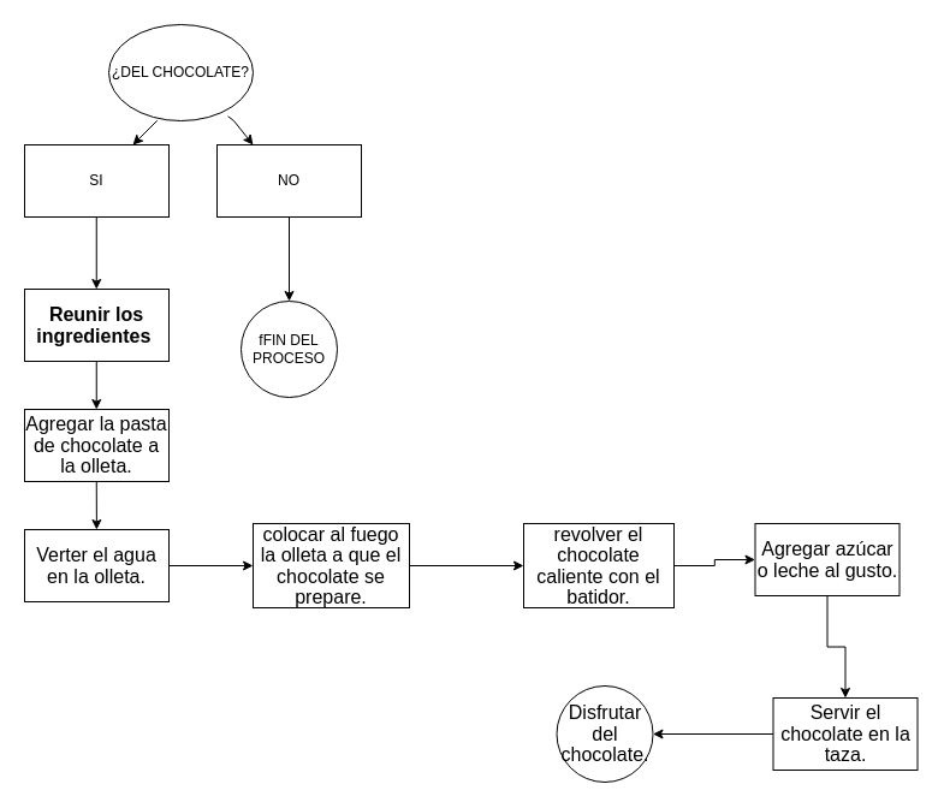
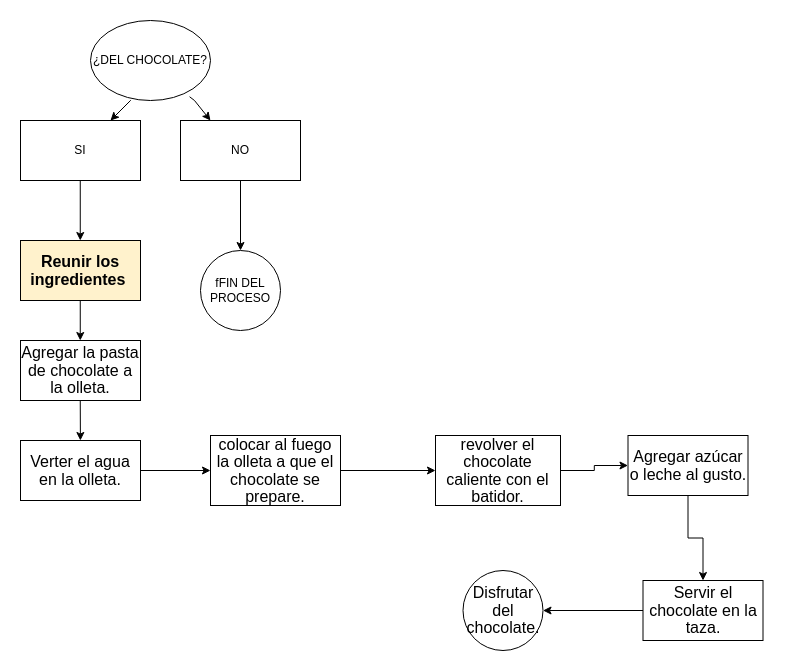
  <mxCell id="0" />
  <mxCell id="1" parent="0" />
  <mxCell id="2" value="¿DEL CHOCOLATE?" style="ellipse;whiteSpace=wrap;html=1;" vertex="1" parent="1"><mxGeometry x="90" y="20" width="120" height="80" as="geometry" /></mxCell>
  <mxCell id="3" value="" style="endArrow=classic;html=1;rounded=0;" edge="1" parent="1" target="4"><mxGeometry width="50" height="50" relative="1" as="geometry"><mxPoint x="110" y="120" as="sourcePoint" /><mxPoint x="80" y="150" as="targetPoint" /><Array as="points"><mxPoint x="130" y="100" /></Array></mxGeometry></mxCell>
  <mxCell id="4" value="SI" style="rounded=0;whiteSpace=wrap;html=1;" vertex="1" parent="1"><mxGeometry x="20" y="120" width="120" height="60" as="geometry" /></mxCell>
  <mxCell id="5" value="" style="edgeStyle=orthogonalEdgeStyle;rounded=0;orthogonalLoop=1;jettySize=auto;html=1;" edge="1" parent="1" source="6" target="21"><mxGeometry relative="1" as="geometry" /></mxCell>
  <mxCell id="6" value="NO" style="rounded=0;whiteSpace=wrap;html=1;" vertex="1" parent="1"><mxGeometry x="180" y="120" width="120" height="60" as="geometry" /></mxCell>
  <mxCell id="7" value="" style="endArrow=classic;html=1;rounded=0;exitX=0.909;exitY=0.828;exitDx=0;exitDy=0;exitPerimeter=0;" edge="1" parent="1"><mxGeometry width="50" height="50" relative="1" as="geometry"><mxPoint x="189.08" y="96.24" as="sourcePoint" /><mxPoint x="210" y="120" as="targetPoint" /><Array as="points"><mxPoint x="194" y="100" /></Array></mxGeometry></mxCell>
  <mxCell id="8" value="" style="endArrow=classic;html=1;rounded=0;" edge="1" parent="1"><mxGeometry width="50" height="50" relative="1" as="geometry"><mxPoint x="79.76" y="180" as="sourcePoint" /><mxPoint x="79.76" y="240" as="targetPoint" /></mxGeometry></mxCell>
- <mxCell id="9" value="&lt;b&gt;&lt;span style=&quot;font-size:12.0pt;line-height:107%;&lt;br/&gt;font-family:&amp;quot;Arial&amp;quot;,sans-serif;mso-fareast-font-family:Aptos;mso-fareast-theme-font:&lt;br/&gt;minor-latin;mso-ansi-language:ES-MX;mso-fareast-language:EN-US;mso-bidi-language:&lt;br/&gt;AR-SA&quot;&gt;Reunir los ingredientes&amp;nbsp;&lt;/span&gt;&lt;/b&gt;" style="rounded=0;whiteSpace=wrap;html=1;" vertex="1" parent="1"><mxGeometry x="20" y="240" width="120" height="60" as="geometry" /></mxCell>
+ <mxCell id="9" value="&lt;b&gt;&lt;span style=&quot;font-size:12.0pt;line-height:107%;&lt;br/&gt;font-family:&amp;quot;Arial&amp;quot;,sans-serif;mso-fareast-font-family:Aptos;mso-fareast-theme-font:&lt;br/&gt;minor-latin;mso-ansi-language:ES-MX;mso-fareast-language:EN-US;mso-bidi-language:&lt;br/&gt;AR-SA&quot;&gt;Reunir los ingredientes&amp;nbsp;&lt;/span&gt;&lt;/b&gt;" style="rounded=0;whiteSpace=wrap;html=1;fillColor=#fff2cc;" vertex="1" parent="1"><mxGeometry x="20" y="240" width="120" height="60" as="geometry" /></mxCell>
  <mxCell id="10" value="" style="endArrow=classic;html=1;rounded=0;" edge="1" parent="1"><mxGeometry width="50" height="50" relative="1" as="geometry"><mxPoint x="79.76" y="300" as="sourcePoint" /><mxPoint x="79.76" y="340" as="targetPoint" /></mxGeometry></mxCell>
  <mxCell id="11" value="&lt;span style=&quot;font-size:12.0pt;line-height:107%;&lt;br/&gt;font-family:&amp;quot;Arial&amp;quot;,sans-serif;mso-fareast-font-family:Aptos;mso-fareast-theme-font:&lt;br/&gt;minor-latin;mso-ansi-language:ES-MX;mso-fareast-language:EN-US;mso-bidi-language:&lt;br/&gt;AR-SA&quot;&gt;Agregar la pasta de chocolate a la olleta.&lt;/span&gt;" style="rounded=0;whiteSpace=wrap;html=1;" vertex="1" parent="1"><mxGeometry x="20" y="340" width="120" height="60" as="geometry" /></mxCell>
  <mxCell id="12" value="" style="endArrow=classic;html=1;rounded=0;" edge="1" parent="1" target="14"><mxGeometry width="50" height="50" relative="1" as="geometry"><mxPoint x="79.76" y="400" as="sourcePoint" /><mxPoint x="79.76" y="440" as="targetPoint" /></mxGeometry></mxCell>
  <mxCell id="13" value="" style="edgeStyle=orthogonalEdgeStyle;rounded=0;orthogonalLoop=1;jettySize=auto;html=1;" edge="1" parent="1" source="14" target="16"><mxGeometry relative="1" as="geometry" /></mxCell>
  <mxCell id="14" value="&lt;span style=&quot;font-size:12.0pt;line-height:107%;&lt;br/&gt;font-family:&amp;quot;Arial&amp;quot;,sans-serif;mso-fareast-font-family:Aptos;mso-fareast-theme-font:&lt;br/&gt;minor-latin;mso-ansi-language:ES-MX;mso-fareast-language:EN-US;mso-bidi-language:&lt;br/&gt;AR-SA&quot;&gt;Verter el agua en la olleta.&lt;/span&gt;" style="rounded=0;whiteSpace=wrap;html=1;" vertex="1" parent="1"><mxGeometry x="20" y="440" width="120" height="60" as="geometry" /></mxCell>
  <mxCell id="15" value="" style="edgeStyle=orthogonalEdgeStyle;rounded=0;orthogonalLoop=1;jettySize=auto;html=1;" edge="1" parent="1" source="16" target="18"><mxGeometry relative="1" as="geometry" /></mxCell>
  <mxCell id="16" value="&lt;span style=&quot;font-size:12.0pt;line-height:107%;&lt;br/&gt;font-family:&amp;quot;Arial&amp;quot;,sans-serif;mso-fareast-font-family:Aptos;mso-fareast-theme-font:&lt;br/&gt;minor-latin;mso-ansi-language:ES-MX;mso-fareast-language:EN-US;mso-bidi-language:&lt;br/&gt;AR-SA&quot;&gt;colocar al fuego la olleta a que el chocolate se prepare.&lt;/span&gt;" style="whiteSpace=wrap;html=1;rounded=0;" vertex="1" parent="1"><mxGeometry x="210" y="435" width="130" height="70" as="geometry" /></mxCell>
  <mxCell id="17" value="" style="edgeStyle=orthogonalEdgeStyle;rounded=0;orthogonalLoop=1;jettySize=auto;html=1;" edge="1" parent="1" source="18" target="20"><mxGeometry relative="1" as="geometry" /></mxCell>
  <mxCell id="18" value="&lt;span style=&quot;font-size:12.0pt;line-height:107%;&lt;br/&gt;font-family:&amp;quot;Arial&amp;quot;,sans-serif;mso-fareast-font-family:Aptos;mso-fareast-theme-font:&lt;br/&gt;minor-latin;mso-ansi-language:ES-MX;mso-fareast-language:EN-US;mso-bidi-language:&lt;br/&gt;AR-SA&quot;&gt;revolver el chocolate caliente con el batidor.&lt;/span&gt;" style="whiteSpace=wrap;html=1;rounded=0;" vertex="1" parent="1"><mxGeometry x="435" y="435" width="125" height="70" as="geometry" /></mxCell>
  <mxCell id="19" value="" style="edgeStyle=orthogonalEdgeStyle;rounded=0;orthogonalLoop=1;jettySize=auto;html=1;" edge="1" parent="1" source="20" target="23"><mxGeometry relative="1" as="geometry" /></mxCell>
  <mxCell id="20" value="&lt;span style=&quot;font-size:12.0pt;line-height:107%;&lt;br/&gt;font-family:&amp;quot;Arial&amp;quot;,sans-serif;mso-fareast-font-family:Aptos;mso-fareast-theme-font:&lt;br/&gt;minor-latin;mso-ansi-language:ES-MX;mso-fareast-language:EN-US;mso-bidi-language:&lt;br/&gt;AR-SA&quot;&gt;Agregar azúcar o leche al gusto.&lt;/span&gt;" style="whiteSpace=wrap;html=1;rounded=0;" vertex="1" parent="1"><mxGeometry x="627.5" y="435" width="120" height="60" as="geometry" /></mxCell>
  <mxCell id="21" value="fFIN DEL PROCESO" style="ellipse;whiteSpace=wrap;html=1;rounded=0;" vertex="1" parent="1"><mxGeometry x="200" y="250" width="80" height="80" as="geometry" /></mxCell>
  <mxCell id="22" value="" style="edgeStyle=orthogonalEdgeStyle;rounded=0;orthogonalLoop=1;jettySize=auto;html=1;" edge="1" parent="1" source="23" target="24"><mxGeometry relative="1" as="geometry" /></mxCell>
  <mxCell id="23" value="&lt;span style=&quot;font-size:12.0pt;line-height:107%;&lt;br/&gt;font-family:&amp;quot;Arial&amp;quot;,sans-serif;mso-fareast-font-family:Aptos;mso-fareast-theme-font:&lt;br/&gt;minor-latin;mso-ansi-language:ES-MX;mso-fareast-language:EN-US;mso-bidi-language:&lt;br/&gt;AR-SA&quot;&gt;Servir el chocolate en la taza.&lt;/span&gt;" style="whiteSpace=wrap;html=1;rounded=0;" vertex="1" parent="1"><mxGeometry x="642.5" y="580" width="120" height="60" as="geometry" /></mxCell>
  <mxCell id="24" value="&lt;span style=&quot;font-size:12.0pt;line-height:107%;&lt;br/&gt;font-family:&amp;quot;Arial&amp;quot;,sans-serif;mso-fareast-font-family:Aptos;mso-fareast-theme-font:&lt;br/&gt;minor-latin;mso-ansi-language:ES-MX;mso-fareast-language:EN-US;mso-bidi-language:&lt;br/&gt;AR-SA&quot;&gt;Disfrutar del chocolate.&lt;/span&gt;" style="ellipse;whiteSpace=wrap;html=1;rounded=0;" vertex="1" parent="1"><mxGeometry x="462.5" y="570" width="80" height="80" as="geometry" /></mxCell>
